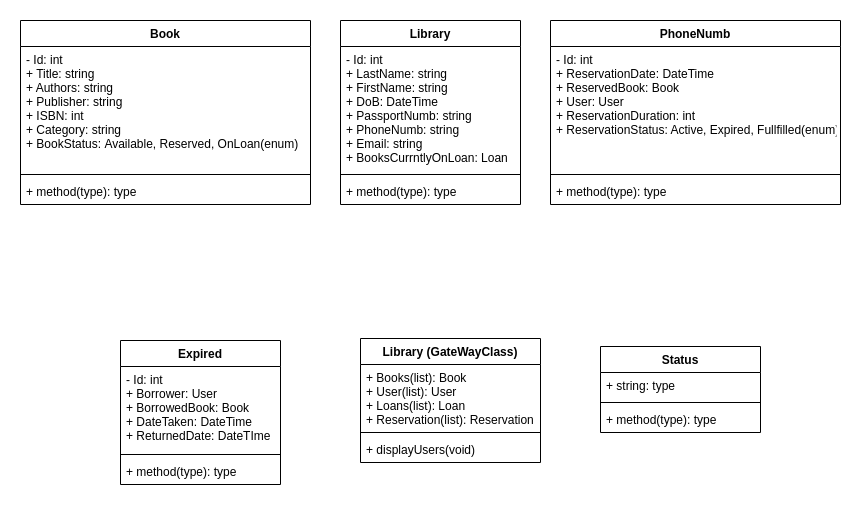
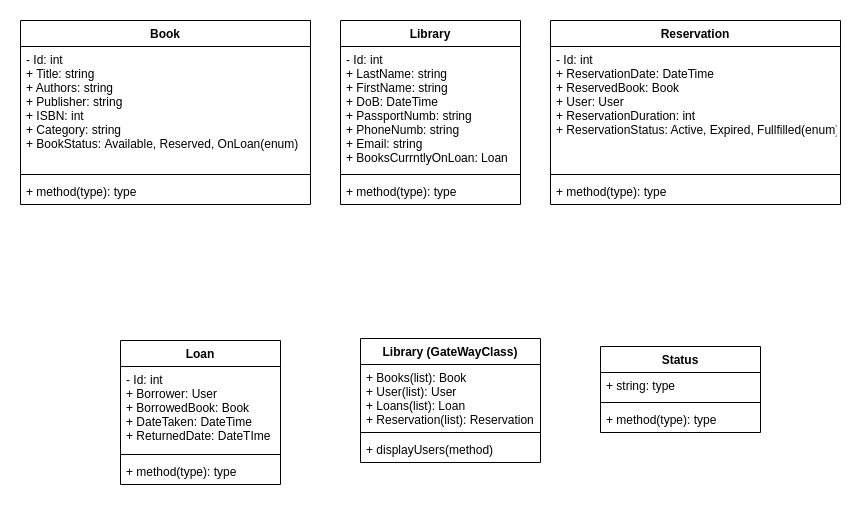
  <mxCell id="0" />
  <mxCell id="1" parent="0" />
  <mxCell id="2" value="Book" style="swimlane;fontStyle=1;align=center;verticalAlign=top;childLayout=stackLayout;horizontal=1;startSize=26;horizontalStack=0;resizeParent=1;resizeParentMax=0;resizeLast=0;collapsible=1;marginBottom=0;fillColor=default;strokeColor=default;fontColor=default;" parent="1" vertex="1"><mxGeometry x="20" y="20" width="290" height="184" as="geometry" /></mxCell>
  <mxCell id="3" value="- Id: int&#10;+ Title: string&#10;+ Authors: string&#10;+ Publisher: string&#10;+ ISBN: int&#10;+ Category: string&#10;+ BookStatus: Available, Reserved, OnLoan(enum)" style="text;strokeColor=none;fillColor=none;align=left;verticalAlign=top;spacingLeft=4;spacingRight=4;overflow=hidden;rotatable=0;points=[[0,0.5],[1,0.5]];portConstraint=eastwest;fontColor=default;" parent="2" vertex="1"><mxGeometry y="26" width="290" height="124" as="geometry" /></mxCell>
  <mxCell id="4" value="" style="line;strokeWidth=1;fillColor=none;align=left;verticalAlign=middle;spacingTop=-1;spacingLeft=3;spacingRight=3;rotatable=0;labelPosition=right;points=[];portConstraint=eastwest;" parent="2" vertex="1"><mxGeometry y="150" width="290" height="8" as="geometry" /></mxCell>
  <mxCell id="5" value="+ method(type): type" style="text;strokeColor=none;fillColor=none;align=left;verticalAlign=top;spacingLeft=4;spacingRight=4;overflow=hidden;rotatable=0;points=[[0,0.5],[1,0.5]];portConstraint=eastwest;fontColor=default;" parent="2" vertex="1"><mxGeometry y="158" width="290" height="26" as="geometry" /></mxCell>
  <mxCell id="6" value="Library" style="swimlane;fontStyle=1;align=center;verticalAlign=top;childLayout=stackLayout;horizontal=1;startSize=26;horizontalStack=0;resizeParent=1;resizeParentMax=0;resizeLast=0;collapsible=1;marginBottom=0;fontColor=default;fillColor=default;strokeColor=default;" parent="1" vertex="1"><mxGeometry x="340" y="20" width="180" height="184" as="geometry" /></mxCell>
  <mxCell id="7" value="- Id: int&#10;+ LastName: string&#10;+ FirstName: string&#10;+ DoB: DateTime&#10;+ PassportNumb: string&#10;+ PhoneNumb: string&#10;+ Email: string&#10;+ BooksCurrntlyOnLoan: Loan" style="text;strokeColor=none;fillColor=none;align=left;verticalAlign=top;spacingLeft=4;spacingRight=4;overflow=hidden;rotatable=0;points=[[0,0.5],[1,0.5]];portConstraint=eastwest;fontColor=default;" parent="6" vertex="1"><mxGeometry y="26" width="180" height="124" as="geometry" /></mxCell>
  <mxCell id="8" value="" style="line;strokeWidth=1;fillColor=none;align=left;verticalAlign=middle;spacingTop=-1;spacingLeft=3;spacingRight=3;rotatable=0;labelPosition=right;points=[];portConstraint=eastwest;fontColor=default;" parent="6" vertex="1"><mxGeometry y="150" width="180" height="8" as="geometry" /></mxCell>
  <mxCell id="9" value="+ method(type): type" style="text;strokeColor=none;fillColor=none;align=left;verticalAlign=top;spacingLeft=4;spacingRight=4;overflow=hidden;rotatable=0;points=[[0,0.5],[1,0.5]];portConstraint=eastwest;fontColor=default;" parent="6" vertex="1"><mxGeometry y="158" width="180" height="26" as="geometry" /></mxCell>
- <mxCell id="10" value="PhoneNumb" style="swimlane;fontStyle=1;align=center;verticalAlign=top;childLayout=stackLayout;horizontal=1;startSize=26;horizontalStack=0;resizeParent=1;resizeParentMax=0;resizeLast=0;collapsible=1;marginBottom=0;fontColor=default;fillColor=default;strokeColor=default;" parent="1" vertex="1"><mxGeometry x="550" y="20" width="290" height="184" as="geometry" /></mxCell>
+ <mxCell id="10" value="Reservation" style="swimlane;fontStyle=1;align=center;verticalAlign=top;childLayout=stackLayout;horizontal=1;startSize=26;horizontalStack=0;resizeParent=1;resizeParentMax=0;resizeLast=0;collapsible=1;marginBottom=0;fontColor=default;fillColor=default;strokeColor=default;" parent="1" vertex="1"><mxGeometry x="550" y="20" width="290" height="184" as="geometry" /></mxCell>
  <mxCell id="11" value="- Id: int&#10;+ ReservationDate: DateTime&#10;+ ReservedBook: Book&#10;+ User: User&#10;+ ReservationDuration: int&#10;+ ReservationStatus: Active, Expired, Fullfilled(enum)" style="text;strokeColor=none;fillColor=none;align=left;verticalAlign=top;spacingLeft=4;spacingRight=4;overflow=hidden;rotatable=0;points=[[0,0.5],[1,0.5]];portConstraint=eastwest;fontColor=default;" parent="10" vertex="1"><mxGeometry y="26" width="290" height="124" as="geometry" /></mxCell>
  <mxCell id="12" value="" style="line;strokeWidth=1;fillColor=none;align=left;verticalAlign=middle;spacingTop=-1;spacingLeft=3;spacingRight=3;rotatable=0;labelPosition=right;points=[];portConstraint=eastwest;fontColor=default;" parent="10" vertex="1"><mxGeometry y="150" width="290" height="8" as="geometry" /></mxCell>
  <mxCell id="13" value="+ method(type): type" style="text;strokeColor=none;fillColor=none;align=left;verticalAlign=top;spacingLeft=4;spacingRight=4;overflow=hidden;rotatable=0;points=[[0,0.5],[1,0.5]];portConstraint=eastwest;fontColor=default;" parent="10" vertex="1"><mxGeometry y="158" width="290" height="26" as="geometry" /></mxCell>
- <mxCell id="14" value="Expired" style="swimlane;fontStyle=1;align=center;verticalAlign=top;childLayout=stackLayout;horizontal=1;startSize=26;horizontalStack=0;resizeParent=1;resizeParentMax=0;resizeLast=0;collapsible=1;marginBottom=0;fontColor=default;strokeColor=default;fillColor=default;" parent="1" vertex="1"><mxGeometry x="120" y="340" width="160" height="144" as="geometry" /></mxCell>
+ <mxCell id="14" value="Loan" style="swimlane;fontStyle=1;align=center;verticalAlign=top;childLayout=stackLayout;horizontal=1;startSize=26;horizontalStack=0;resizeParent=1;resizeParentMax=0;resizeLast=0;collapsible=1;marginBottom=0;fontColor=default;strokeColor=default;fillColor=default;" parent="1" vertex="1"><mxGeometry x="120" y="340" width="160" height="144" as="geometry" /></mxCell>
  <mxCell id="15" value="- Id: int&#10;+ Borrower: User&#10;+ BorrowedBook: Book&#10;+ DateTaken: DateTime&#10;+ ReturnedDate: DateTIme" style="text;strokeColor=none;fillColor=none;align=left;verticalAlign=top;spacingLeft=4;spacingRight=4;overflow=hidden;rotatable=0;points=[[0,0.5],[1,0.5]];portConstraint=eastwest;fontColor=default;" parent="14" vertex="1"><mxGeometry y="26" width="160" height="84" as="geometry" /></mxCell>
  <mxCell id="16" value="" style="line;strokeWidth=1;fillColor=none;align=left;verticalAlign=middle;spacingTop=-1;spacingLeft=3;spacingRight=3;rotatable=0;labelPosition=right;points=[];portConstraint=eastwest;fontColor=default;" parent="14" vertex="1"><mxGeometry y="110" width="160" height="8" as="geometry" /></mxCell>
  <mxCell id="17" value="+ method(type): type" style="text;strokeColor=none;fillColor=none;align=left;verticalAlign=top;spacingLeft=4;spacingRight=4;overflow=hidden;rotatable=0;points=[[0,0.5],[1,0.5]];portConstraint=eastwest;fontColor=default;" parent="14" vertex="1"><mxGeometry y="118" width="160" height="26" as="geometry" /></mxCell>
  <mxCell id="18" value="Library (GateWayClass)" style="swimlane;fontStyle=1;align=center;verticalAlign=top;childLayout=stackLayout;horizontal=1;startSize=26;horizontalStack=0;resizeParent=1;resizeParentMax=0;resizeLast=0;collapsible=1;marginBottom=0;fontColor=default;strokeColor=default;fillColor=default;" parent="1" vertex="1"><mxGeometry x="360" y="338" width="180" height="124" as="geometry" /></mxCell>
  <mxCell id="19" value="+ Books(list): Book&#10;+ User(list): User&#10;+ Loans(list): Loan&#10;+ Reservation(list): Reservation" style="text;strokeColor=none;fillColor=none;align=left;verticalAlign=top;spacingLeft=4;spacingRight=4;overflow=hidden;rotatable=0;points=[[0,0.5],[1,0.5]];portConstraint=eastwest;fontColor=default;" parent="18" vertex="1"><mxGeometry y="26" width="180" height="64" as="geometry" /></mxCell>
  <mxCell id="20" value="" style="line;strokeWidth=1;fillColor=none;align=left;verticalAlign=middle;spacingTop=-1;spacingLeft=3;spacingRight=3;rotatable=0;labelPosition=right;points=[];portConstraint=eastwest;fontColor=default;" parent="18" vertex="1"><mxGeometry y="90" width="180" height="8" as="geometry" /></mxCell>
- <mxCell id="21" value="+ displayUsers(void)" style="text;strokeColor=none;fillColor=none;align=left;verticalAlign=top;spacingLeft=4;spacingRight=4;overflow=hidden;rotatable=0;points=[[0,0.5],[1,0.5]];portConstraint=eastwest;fontColor=default;" parent="18" vertex="1"><mxGeometry y="98" width="180" height="26" as="geometry" /></mxCell>
+ <mxCell id="21" value="+ displayUsers(method)" style="text;strokeColor=none;fillColor=none;align=left;verticalAlign=top;spacingLeft=4;spacingRight=4;overflow=hidden;rotatable=0;points=[[0,0.5],[1,0.5]];portConstraint=eastwest;fontColor=default;" parent="18" vertex="1"><mxGeometry y="98" width="180" height="26" as="geometry" /></mxCell>
  <mxCell id="22" value="Status" style="swimlane;fontStyle=1;align=center;verticalAlign=top;childLayout=stackLayout;horizontal=1;startSize=26;horizontalStack=0;resizeParent=1;resizeParentMax=0;resizeLast=0;collapsible=1;marginBottom=0;fontColor=default;strokeColor=default;fillColor=default;" parent="1" vertex="1"><mxGeometry x="600" y="346" width="160" height="86" as="geometry" /></mxCell>
  <mxCell id="23" value="+ string: type" style="text;strokeColor=none;fillColor=none;align=left;verticalAlign=top;spacingLeft=4;spacingRight=4;overflow=hidden;rotatable=0;points=[[0,0.5],[1,0.5]];portConstraint=eastwest;fontColor=default;" parent="22" vertex="1"><mxGeometry y="26" width="160" height="26" as="geometry" /></mxCell>
  <mxCell id="24" value="" style="line;strokeWidth=1;fillColor=none;align=left;verticalAlign=middle;spacingTop=-1;spacingLeft=3;spacingRight=3;rotatable=0;labelPosition=right;points=[];portConstraint=eastwest;fontColor=default;" parent="22" vertex="1"><mxGeometry y="52" width="160" height="8" as="geometry" /></mxCell>
  <mxCell id="25" value="+ method(type): type" style="text;strokeColor=none;fillColor=none;align=left;verticalAlign=top;spacingLeft=4;spacingRight=4;overflow=hidden;rotatable=0;points=[[0,0.5],[1,0.5]];portConstraint=eastwest;fontColor=default;" parent="22" vertex="1"><mxGeometry y="60" width="160" height="26" as="geometry" /></mxCell>
